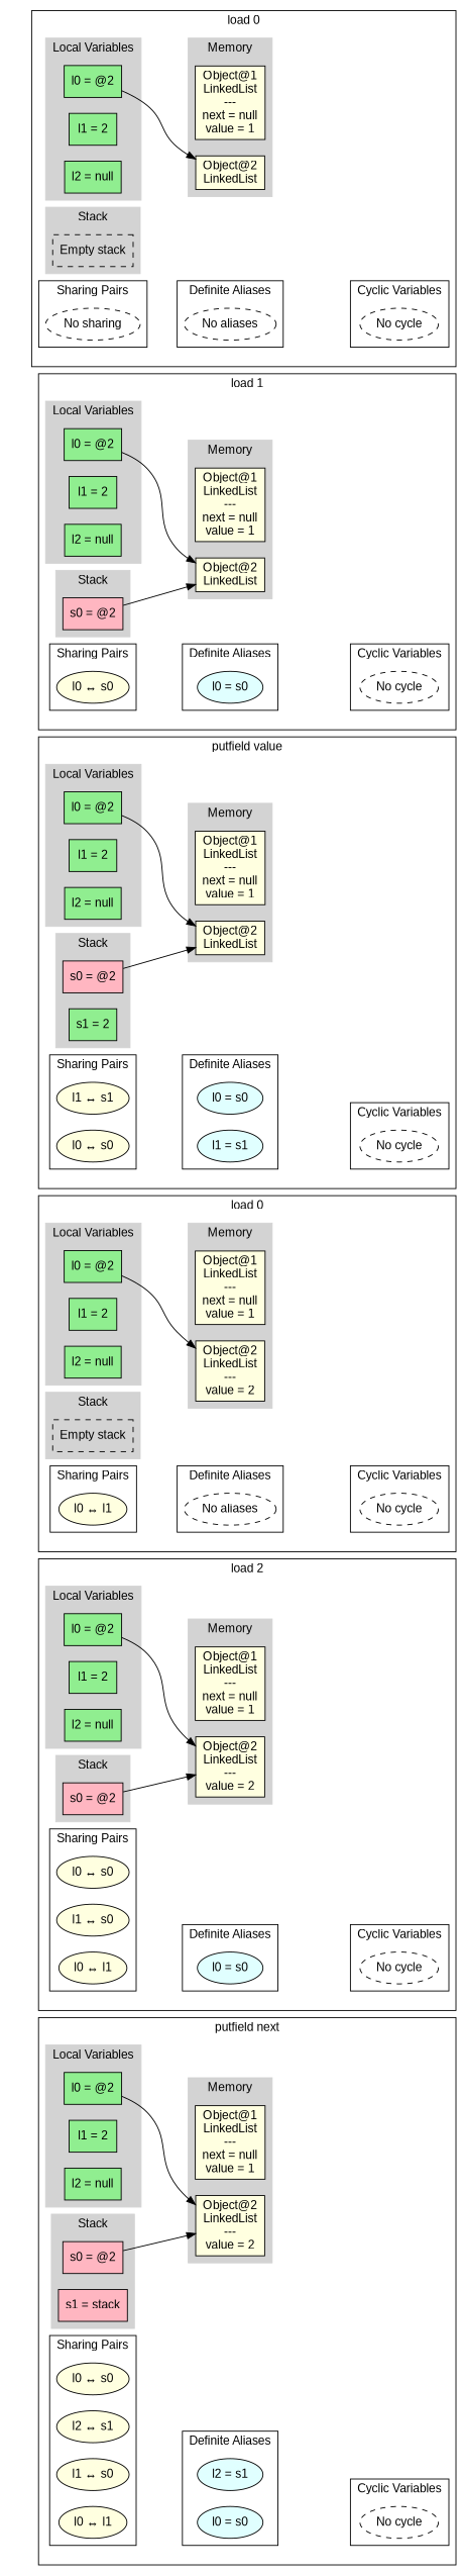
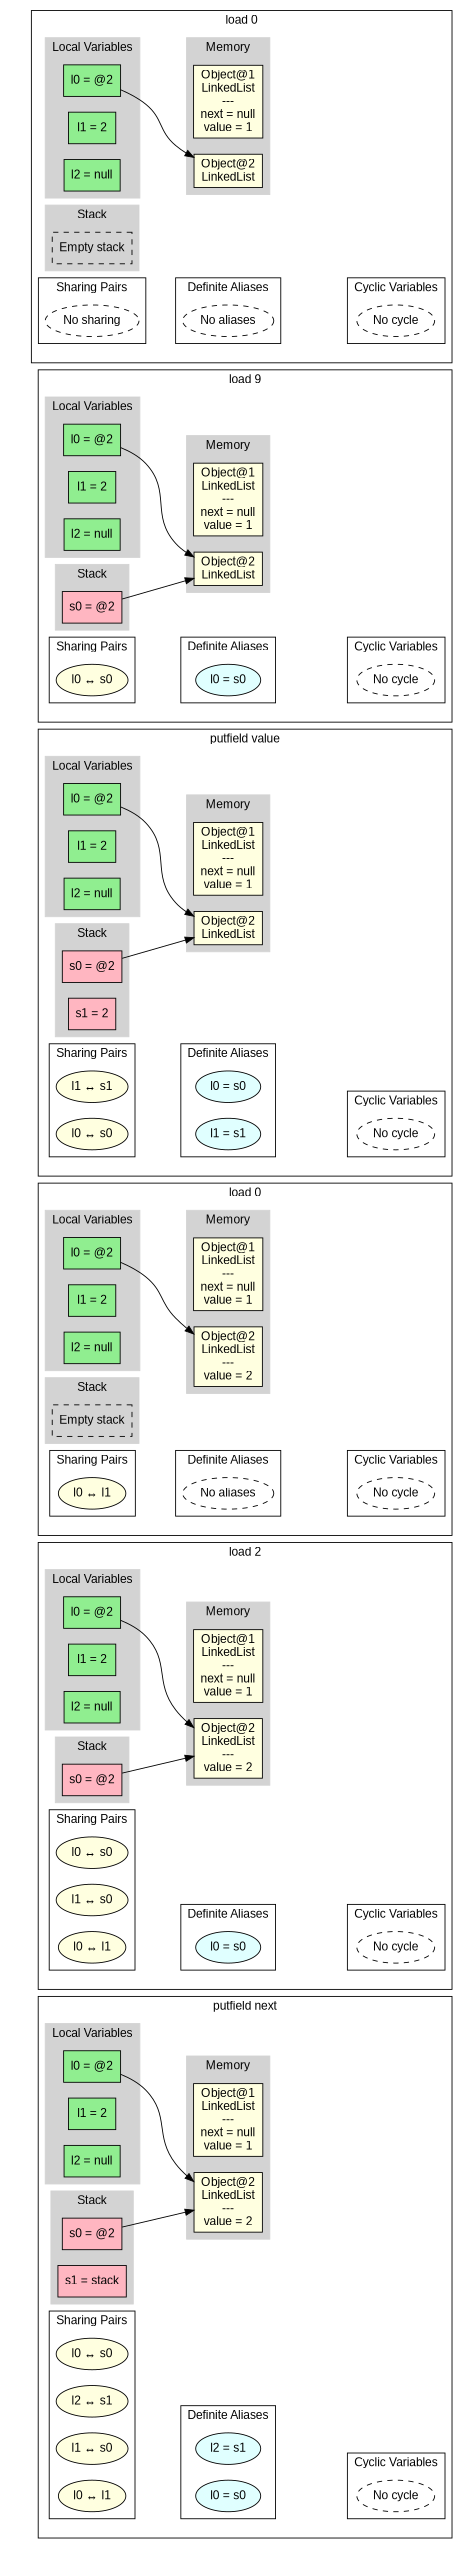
  digraph {
    anchor_start=anchor_57148475775651
    fontname="Liberation Sans"
    rankdir=LR
    node [fillcolor=lightyellow fontname="Liberation Sans" shape=box style=filled]
    edge [fontname="Liberation Sans" style=invis]
    anchor [fillcolor=lightblue height=0 shape=point style=invis width=0]
    n2 [fillcolor=lightgreen label="l0 = @2"]
    n3 [fillcolor=lightgreen label="l1 = 2"]
    n4 [fillcolor=lightgreen label="l2 = null"]
    n5 [fillcolor=white label="Empty stack" style=dashed]
    n6 [label="Object@1\nLinkedList\n---\nnext = null\nvalue = 1\n"]
    n7 [label="Object@2\nLinkedList"]
    n8 [fillcolor=white label="No sharing" shape=ellipse style=dashed]
    n9 [fillcolor=white label="No aliases" shape=ellipse style=dashed]
    n10 [fillcolor=white label="No cycle" shape=ellipse style=dashed]
    anchor_57148463658736 [fillcolor=lightblue shape=point style=invis]
    n12 [fillcolor=lightgreen label="l0 = @2"]
    n13 [fillcolor=lightgreen label="l1 = 2"]
    n14 [fillcolor=lightgreen label="l2 = null"]
    n15 [fillcolor=lightpink label="s0 = @2"]
    n16 [label="Object@1\nLinkedList\n---\nnext = null\nvalue = 1\n"]
    n17 [label="Object@2\nLinkedList"]
    n18 [label="l0 ↔ s0" shape=ellipse]
    n19 [fillcolor=lightcyan label="l0 = s0" shape=ellipse]
    n20 [fillcolor=white label="No cycle" shape=ellipse style=dashed]
    anchor_57148464835714 [fillcolor=lightblue shape=point style=invis]
    n22 [fillcolor=lightgreen label="l0 = @2"]
    n23 [fillcolor=lightgreen label="l1 = 2"]
    n24 [fillcolor=lightgreen label="l2 = null"]
    n25 [fillcolor=lightpink label="s0 = @2"]
-   n26 [fillcolor=lightgreen label="s1 = 2"]
+   n26 [fillcolor=lightpink label="s1 = 2"]
    n27 [label="Object@1\nLinkedList\n---\nnext = null\nvalue = 1\n"]
    n28 [label="Object@2\nLinkedList"]
    n29 [label="l1 ↔ s1" shape=ellipse]
    n30 [label="l0 ↔ s0" shape=ellipse]
    n31 [fillcolor=lightcyan label="l0 = s0" shape=ellipse]
    n32 [fillcolor=lightcyan label="l1 = s1" shape=ellipse]
    n33 [fillcolor=white label="No cycle" shape=ellipse style=dashed]
    anchor_57148467576754 [fillcolor=lightblue shape=point style=invis]
    n35 [fillcolor=lightgreen label="l0 = @2"]
    n36 [fillcolor=lightgreen label="l1 = 2"]
    n37 [fillcolor=lightgreen label="l2 = null"]
    n38 [fillcolor=white label="Empty stack" style=dashed]
    n39 [label="Object@1\nLinkedList\n---\nnext = null\nvalue = 1\n"]
    n40 [label="Object@2\nLinkedList\n---\nvalue = 2\n"]
    n41 [label="l0 ↔ l1" shape=ellipse]
    n42 [fillcolor=white label="No aliases" shape=ellipse style=dashed]
    n43 [fillcolor=white label="No cycle" shape=ellipse style=dashed]
    anchor_57148469330383 [fillcolor=lightblue shape=point style=invis]
    n45 [fillcolor=lightgreen label="l0 = @2"]
    n46 [fillcolor=lightgreen label="l1 = 2"]
    n47 [fillcolor=lightgreen label="l2 = null"]
    n48 [fillcolor=lightpink label="s0 = @2"]
    n49 [label="Object@1\nLinkedList\n---\nnext = null\nvalue = 1\n"]
    n50 [label="Object@2\nLinkedList\n---\nvalue = 2\n"]
    n51 [label="l0 ↔ s0" shape=ellipse]
    n52 [label="l1 ↔ s0" shape=ellipse]
    n53 [label="l0 ↔ l1" shape=ellipse]
    n54 [fillcolor=lightcyan label="l0 = s0" shape=ellipse]
    n55 [fillcolor=white label="No cycle" shape=ellipse style=dashed]
    anchor_57148471102907 [fillcolor=lightblue shape=point style=invis]
    n57 [fillcolor=lightgreen label="l0 = @2"]
    n58 [fillcolor=lightgreen label="l1 = 2"]
    n59 [fillcolor=lightgreen label="l2 = null"]
    n60 [fillcolor=lightpink label="s0 = @2"]
    n61 [fillcolor=lightpink label="s1 = stack"]
    n62 [label="Object@1\nLinkedList\n---\nnext = null\nvalue = 1\n"]
    n63 [label="Object@2\nLinkedList\n---\nvalue = 2\n"]
    n64 [label="l0 ↔ s0" shape=ellipse]
    n65 [label="l2 ↔ s1" shape=ellipse]
    n66 [label="l1 ↔ s0" shape=ellipse]
    n67 [label="l0 ↔ l1" shape=ellipse]
    n68 [fillcolor=lightcyan label="l2 = s1" shape=ellipse]
    n69 [fillcolor=lightcyan label="l0 = s0" shape=ellipse]
    n70 [fillcolor=white label="No cycle" shape=ellipse style=dashed]
    anchor_57148475775651 [fillcolor=lightblue shape=point style=invis]
    anchor_start [fillcolor=lightblue shape=point style=invis]
    subgraph cluster_1 {
      style=invis
      anchor
    }
    subgraph cluster_2 {
      label="load 0"
      anchor_57148463658736
      subgraph cluster_3 {
        color=lightgrey
        label="Local Variables"
        style=filled
        n2
        n3
        n4
      }
      subgraph cluster_4 {
        color=lightgrey
        label=Stack
        style=filled
        n5
      }
      subgraph cluster_5 {
        color=lightgrey
        label=Memory
        style=filled
        n6
        n7
      }
      subgraph cluster_6 {
        label="Sharing Pairs"
        n8
      }
      subgraph cluster_7 {
        label="Definite Aliases"
        n9
      }
      subgraph cluster_8 {
        label="Cyclic Variables"
        n10
      }
    }
    subgraph cluster_9 {
-     label="load 1"
+     label="load 9"
      anchor_57148464835714
      subgraph cluster_10 {
        color=lightgrey
        label="Local Variables"
        style=filled
        n12
        n13
        n14
      }
      subgraph cluster_11 {
        color=lightgrey
        label=Stack
        style=filled
        n15
      }
      subgraph cluster_12 {
        color=lightgrey
        label=Memory
        style=filled
        n16
        n17
      }
      subgraph cluster_13 {
        label="Sharing Pairs"
        n18
      }
      subgraph cluster_14 {
        label="Definite Aliases"
        n19
      }
      subgraph cluster_15 {
        label="Cyclic Variables"
        n20
      }
    }
    subgraph cluster_16 {
      label="putfield value"
      anchor_57148467576754
      subgraph cluster_17 {
        color=lightgrey
        label="Local Variables"
        style=filled
        n22
        n23
        n24
      }
      subgraph cluster_18 {
        color=lightgrey
        label=Stack
        style=filled
        n25
        n26
      }
      subgraph cluster_19 {
        color=lightgrey
        label=Memory
        style=filled
        n27
        n28
      }
      subgraph cluster_20 {
        label="Sharing Pairs"
        n29
        n30
      }
      subgraph cluster_21 {
        label="Definite Aliases"
        n31
        n32
      }
      subgraph cluster_22 {
        label="Cyclic Variables"
        n33
      }
    }
    subgraph cluster_23 {
      label="load 0"
      anchor_57148469330383
      subgraph cluster_24 {
        color=lightgrey
        label="Local Variables"
        style=filled
        n35
        n36
        n37
      }
      subgraph cluster_25 {
        color=lightgrey
        label=Stack
        style=filled
        n38
      }
      subgraph cluster_26 {
        color=lightgrey
        label=Memory
        style=filled
        n39
        n40
      }
      subgraph cluster_27 {
        label="Sharing Pairs"
        n41
      }
      subgraph cluster_28 {
        label="Definite Aliases"
        n42
      }
      subgraph cluster_29 {
        label="Cyclic Variables"
        n43
      }
    }
    subgraph cluster_30 {
      label="load 2"
      anchor_57148471102907
      subgraph cluster_31 {
        color=lightgrey
        label="Local Variables"
        style=filled
        n45
        n46
        n47
      }
      subgraph cluster_32 {
        color=lightgrey
        label=Stack
        style=filled
        n48
      }
      subgraph cluster_33 {
        color=lightgrey
        label=Memory
        style=filled
        n49
        n50
      }
      subgraph cluster_34 {
        label="Sharing Pairs"
        n51
        n52
        n53
      }
      subgraph cluster_35 {
        label="Definite Aliases"
        n54
      }
      subgraph cluster_36 {
        label="Cyclic Variables"
        n55
      }
    }
    subgraph cluster_37 {
      label="putfield next"
      anchor_57148475775651
      subgraph cluster_38 {
        color=lightgrey
        label="Local Variables"
        style=filled
        n57
        n58
        n59
      }
      subgraph cluster_39 {
        color=lightgrey
        label=Stack
        style=filled
        n60
        n61
      }
      subgraph cluster_40 {
        color=lightgrey
        label=Memory
        style=filled
        n62
        n63
      }
      subgraph cluster_41 {
        label="Sharing Pairs"
        n64
        n65
        n66
        n67
      }
      subgraph cluster_42 {
        label="Definite Aliases"
        n68
        n69
      }
      subgraph cluster_43 {
        label="Cyclic Variables"
        n70
      }
    }
    n2 -> n7 [style=""]
    n8 -> n9 [weight=10]
    n9 -> n10 [weight=10]
    n12 -> n17 [style=""]
    n15 -> n17 [style=""]
    n18 -> n19 [weight=10]
    n19 -> n20 [weight=10]
    n22 -> n28 [style=""]
    n25 -> n28 [style=""]
    n30 -> n32 [weight=10]
    n32 -> n33 [weight=10]
    n35 -> n40 [style=""]
    n41 -> n42 [weight=10]
    n42 -> n43 [weight=10]
    n45 -> n50 [style=""]
    n48 -> n50 [style=""]
    n53 -> n54 [weight=10]
    n54 -> n55 [weight=10]
    n57 -> n63 [style=""]
    n60 -> n63 [style=""]
    n67 -> n69 [weight=10]
    n69 -> n70 [weight=10]
    anchor_start -> anchor_57148463658736
    anchor_start -> anchor_57148464835714
    anchor_start -> anchor_57148467576754
    anchor_start -> anchor_57148469330383
    anchor_start -> anchor_57148471102907
    anchor_start -> anchor_57148475775651
  }
